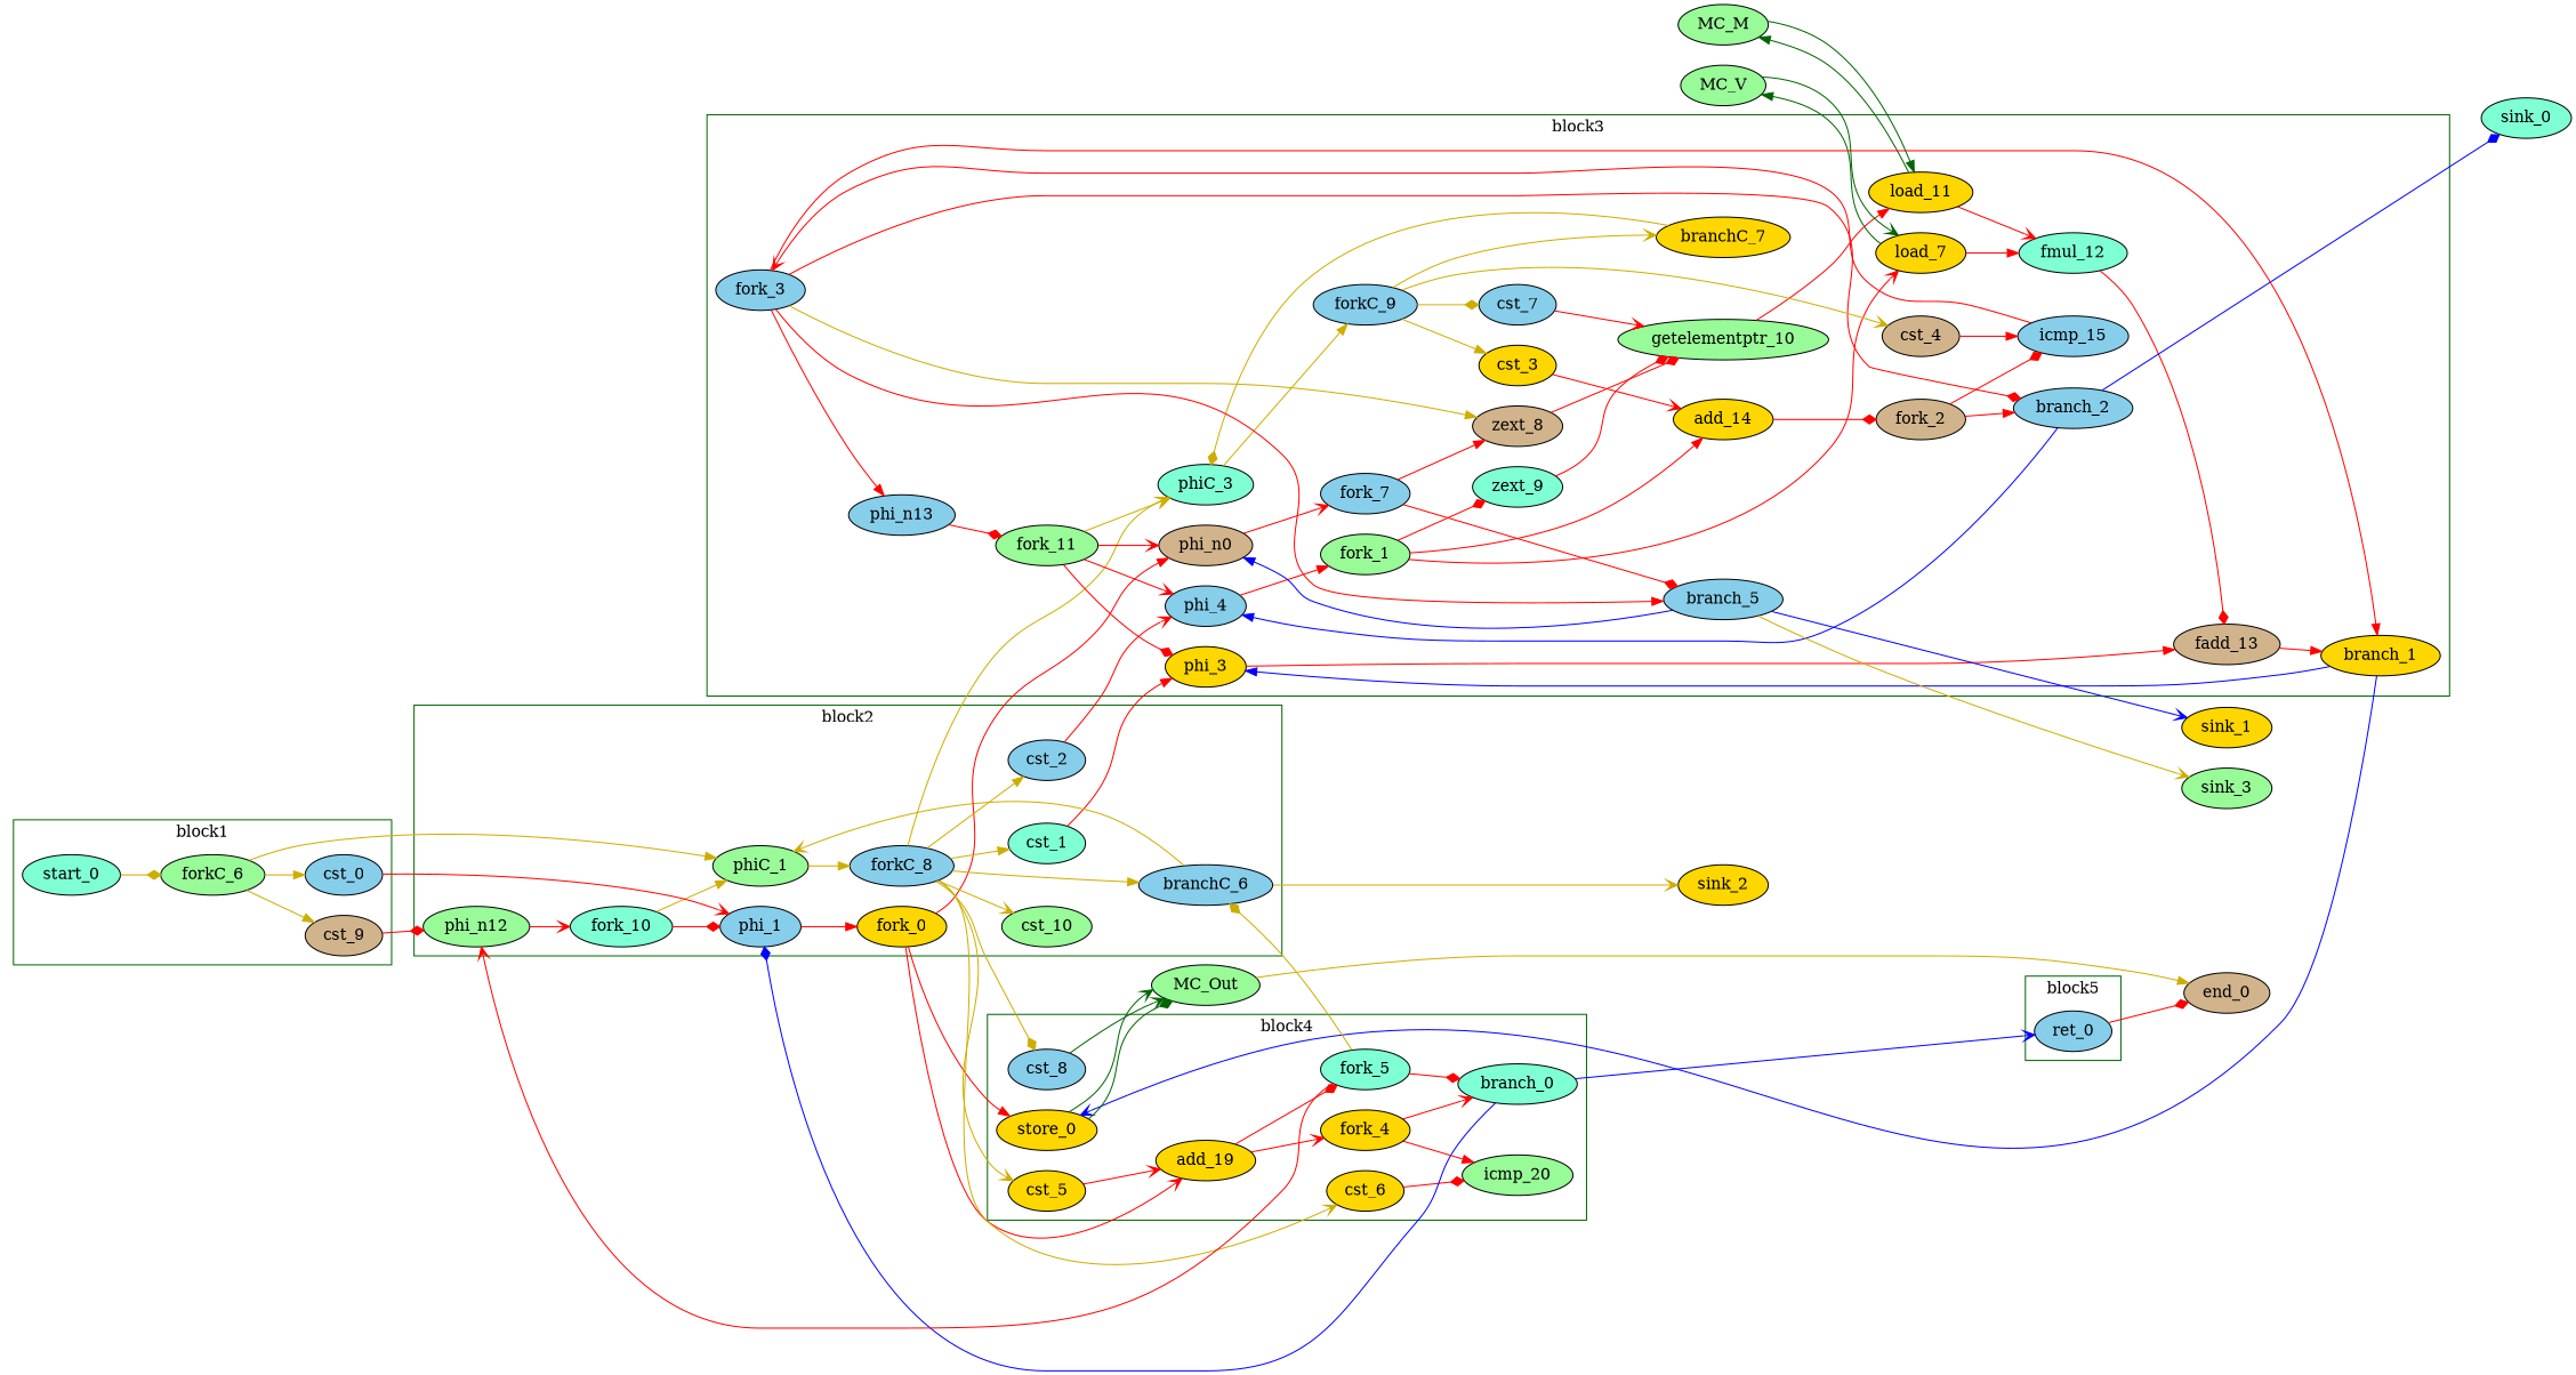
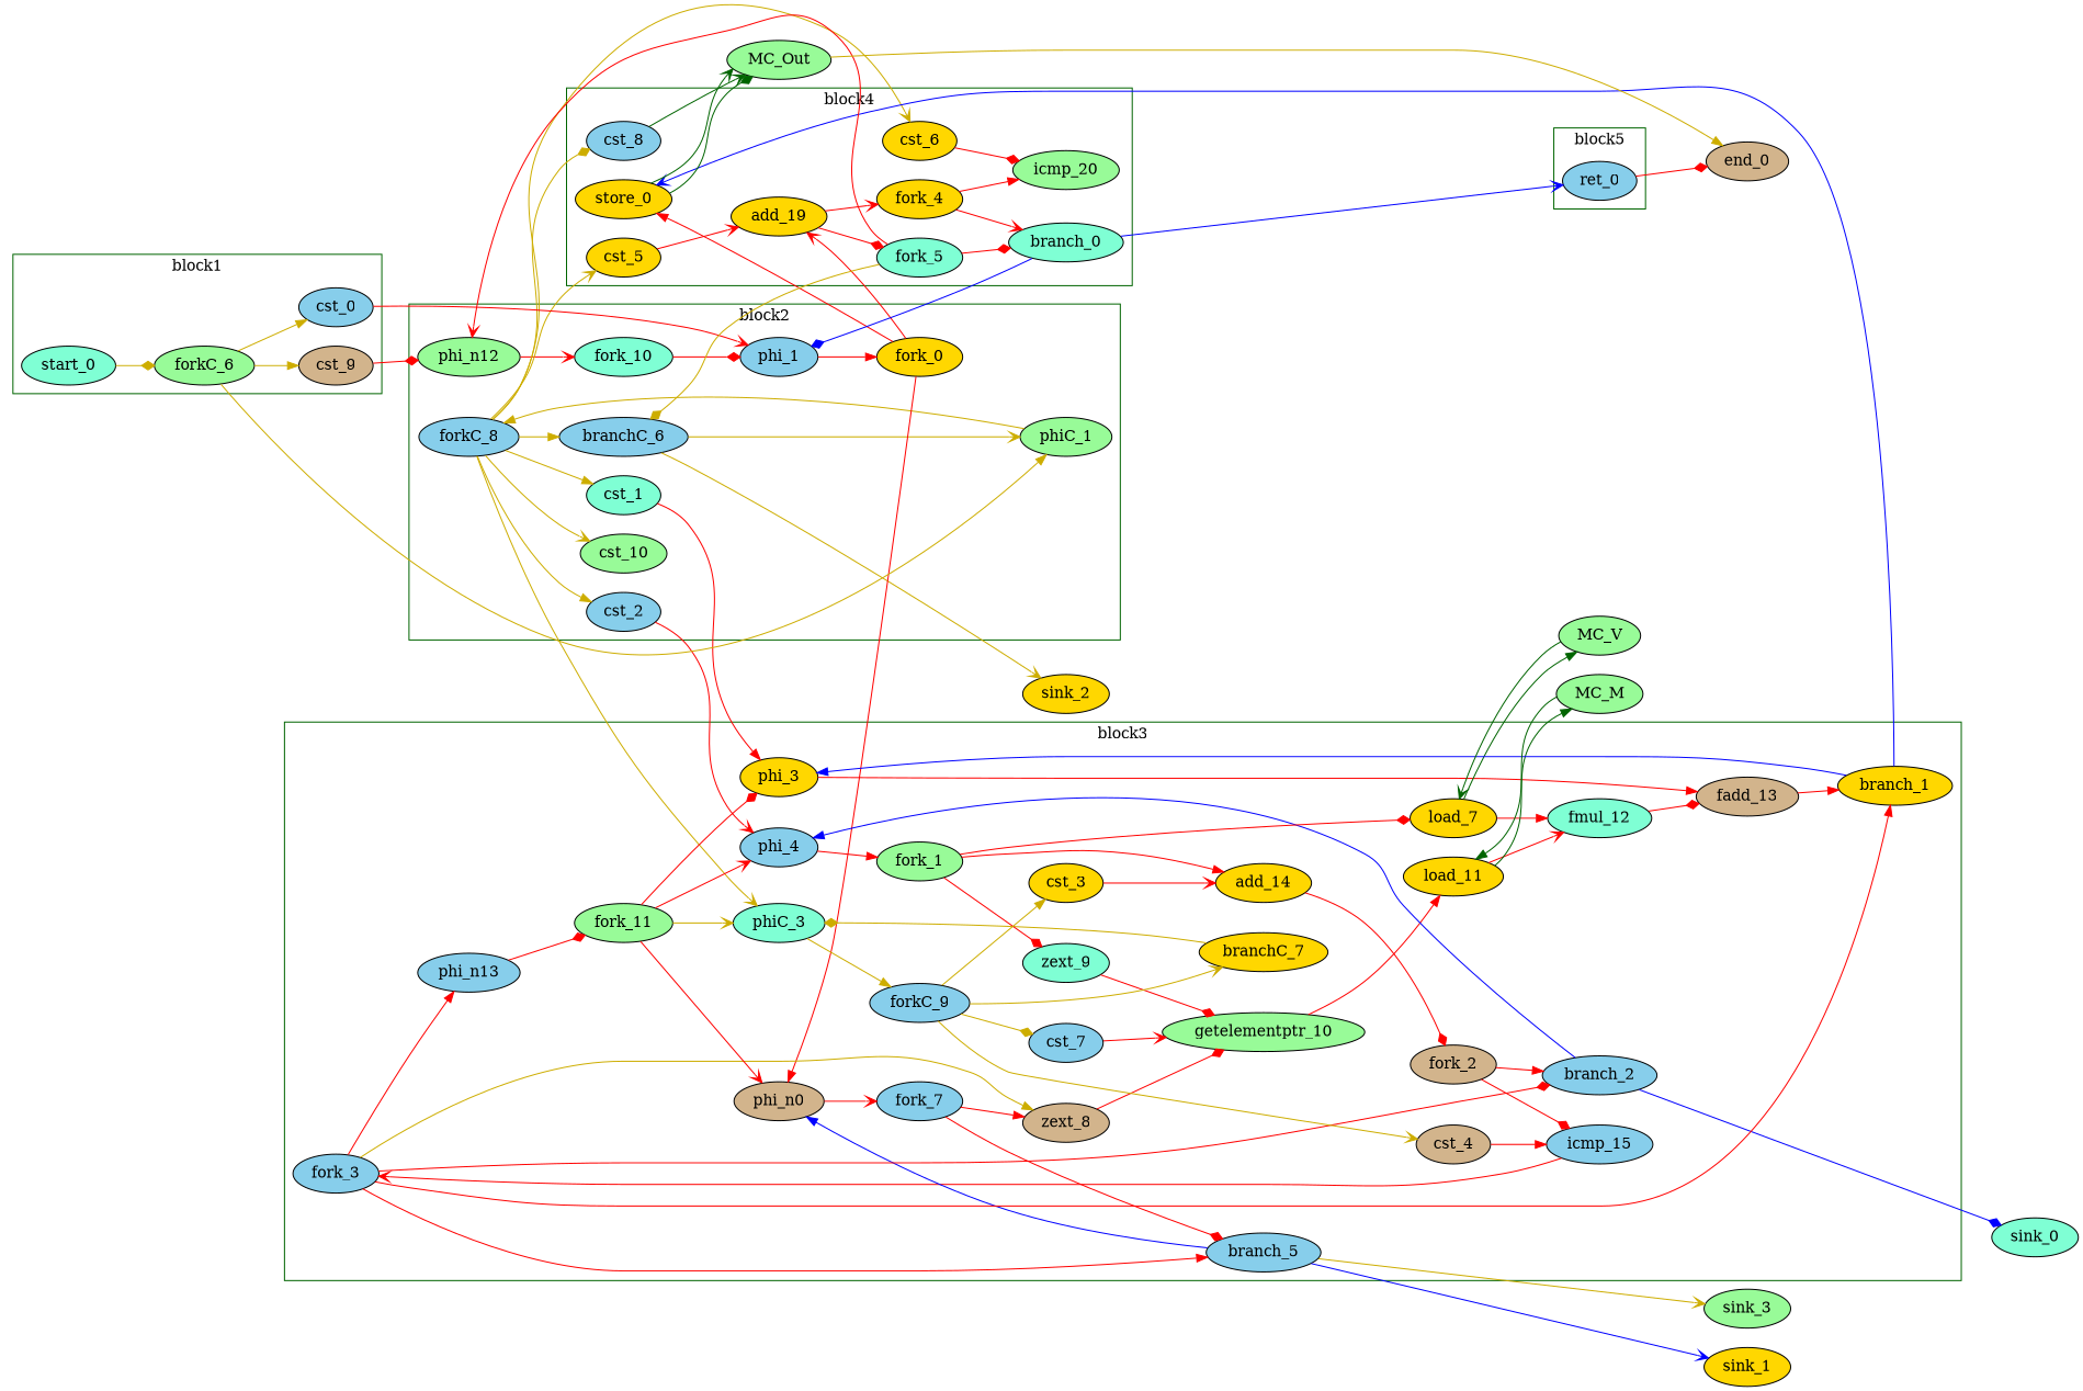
  digraph {
    rankdir=LR
    splines=spline
    node [bbID=3 fillcolor=skyblue in="in1:0" out="out1:32" style=filled tagged=false tagger_id=-1 taggers_num=0 type=Operator]
    edge [arrowhead=normal color=red from=out1 to=in1]
    phi_1 [bbID=2 delay=0.366 in="in1?:1 in2:32 in3:32 " type=Mux]
    cst_1 [bbID=2 fillcolor=aquamarine type=Constant value="0x00000000"]
    cst_2 [bbID=2 type=Constant value="0x00000000"]
    phiC_1 [bbID=2 delay=0.166 fillcolor=palegreen in="in1?:1 in2:0 in3:0 " out="out1:0" type=Mux]
    phi_n12 [bbID=2 delay=0.366 fillcolor=palegreen in="in1:1 in2:1 " out="out1:1" type=Merge]
    branchC_6 [bbID=2 in="in1:0 in2?:1" out="out1+:0 out2-:0" type=Branch]
    cst_10 [bbID=2 fillcolor=palegreen out="out1:1" type=Constant value="0x00000000"]
    fork_0 [bbID=2 fillcolor=gold in="in1:32" out="out1:32 out2:32 out3:32 " type=Fork]
    forkC_8 [bbID=2 out="out1:0 out2:0 out3:0 out4:0 out5:0 out6:0 out7:0 out8:0 " type=Fork]
    fork_10 [bbID=2 fillcolor=aquamarine in="in1:1" out="out1:1 out2:1 " type=Fork]
    cst_0 [bbID=1 type=Constant value="0x00000000"]
    start_0 [bbID=1 control=true fillcolor=aquamarine out="out1:0" type=Entry]
    cst_9 [bbID=1 fillcolor=tan out="out1:1" type=Constant value="0x00000000"]
    forkC_6 [bbID=1 fillcolor=palegreen out="out1:0 out2:0 out3:0 " type=Fork]
    phi_3 [delay=0.366 fillcolor=gold in="in1?:1 in2:32 in3:32 " type=Mux]
    phi_4 [delay=0.366 in="in1?:1 in2:32 in3:32 " type=Mux]
    load_7 [II=1 delay=0.000 fillcolor=gold in="in1:32 in2:32" latency=2 offset=0 op=mc_load_op out="out1:32 out2:32 " portId=0]
    zext_8 [II=1 delay=0.000 fillcolor=tan in="in1:32 " latency=0 op=zext_op out="out1:32 "]
    zext_9 [II=1 delay=0.000 fillcolor=aquamarine in="in1:32 " latency=0 op=zext_op out="out1:32 "]
    getelementptr_10 [II=1 constants=1 delay=2.966 fillcolor=palegreen in="in1:32 in2:32 in3:32 " latency=0 op=getelementptr_op out="out1:32 "]
    load_11 [II=1 delay=0.000 fillcolor=gold in="in1:32 in2:32" latency=2 offset=0 op=mc_load_op out="out1:32 out2:32 " portId=0]
    fmul_12 [II=1 delay=0.966 fillcolor=aquamarine in="in1:32 in2:32 " latency=6 op=fmul_op out="out1:32 "]
    fadd_13 [II=1 delay=0.966 fillcolor=tan in="in1:32 in2:32 " latency=10 op=fadd_op out="out1:32 "]
    cst_3 [fillcolor=gold type=Constant value="0x00000001"]
    add_14 [II=1 delay=1.693 fillcolor=gold in="in1:32 in2:32 " latency=0 op=add_op out="out1:32 "]
    cst_4 [fillcolor=tan type=Constant value="0x0000001E"]
    icmp_15 [II=1 delay=1.530 in="in1:32 in2:32 " latency=0 op=icmp_ult_op out="out1:1 "]
    cst_7 [type=Constant value="0x0000001E"]
    phi_n0 [delay=0.366 fillcolor=tan in="in1?:1 in2:32 in3:32 " type=Mux]
    phiC_3 [delay=0.166 fillcolor=aquamarine in="in1?:1 in2:0 in3:0 " out="out1:0" type=Mux]
    branch_1 [fillcolor=gold in="in1:32 in2?:1" out="out1+:32 out2-:32" type=Branch]
    phi_n13 [delay=0.366 in="in1:1" out="out1:1" type="init Bool false"]
    branch_2 [in="in1:32 in2?:1" out="out1+:32 out2-:32" type=Branch]
    branch_5 [in="in1:32 in2?:1" out="out1+:32 out2-:32" type=Branch]
    branchC_7 [fillcolor=gold in="in1:0 in2?:1" out="out1+:0 out2-:0" type=Branch]
    fork_1 [fillcolor=palegreen in="in1:32" out="out1:32 out2:32 out3:32 " type=Fork]
    fork_2 [fillcolor=tan in="in1:32" out="out1:32 out2:32 " type=Fork]
    fork_3 [in="in1:1" out="out1:1 out2:1 out3:1 out4:1 out5:1 " type=Fork]
    fork_7 [in="in1:32" out="out1:32 out2:32 " type=Fork]
    forkC_9 [out="out1:0 out2:0 out3:0 out4:0 " type=Fork]
    fork_11 [fillcolor=palegreen in="in1:1" out="out1:1 out2:1 out3:1 out4:1 " type=Fork]
    store_0 [II=1 bbID=4 delay=0.000 fillcolor=gold in="in1:32 in2:32 " latency=0 offset=0 op=mc_store_op out="out1:32 out2:32 " portId=0]
    cst_5 [bbID=4 fillcolor=gold type=Constant value="0x00000001"]
    add_19 [II=1 bbID=4 delay=1.693 fillcolor=gold in="in1:32 in2:32 " latency=0 op=add_op out="out1:32 "]
    cst_6 [bbID=4 fillcolor=gold type=Constant value="0x0000001E"]
    icmp_20 [II=1 bbID=4 delay=1.530 fillcolor=palegreen in="in1:32 in2:32 " latency=0 op=icmp_ult_op out="out1:1 "]
    cst_8 [bbID=4 type=Constant value="0x00000001"]
    branch_0 [bbID=4 fillcolor=aquamarine in="in1:32 in2?:1" out="out1+:32 out2-:32" type=Branch]
    fork_4 [bbID=4 fillcolor=gold in="in1:32" out="out1:32 out2:32 " type=Fork]
    fork_5 [bbID=4 fillcolor=aquamarine in="in1:1" out="out1:1 out2:1 out3:1 " type=Fork]
    ret_0 [II=1 bbID=5 delay=0.000 in="in1:32 " latency=0 op=ret_op out="out1:32 "]
    sink_2 [bbID=0 fillcolor=gold type=Sink out="" tagged="" tagger_id="" taggers_num=""]
    MC_V [bbID=0 bbcount=0 fillcolor=palegreen in="in1:32*l0a " ldcount=1 memory=V out="out1:32*l0d out2:0*e " stcount=0 type=MC tagged="" tagger_id="" taggers_num=""]
    MC_M [bbID=0 bbcount=0 fillcolor=palegreen in="in1:32*l0a " ldcount=1 memory=M out="out1:32*l0d out2:0*e " stcount=0 type=MC tagged="" tagger_id="" taggers_num=""]
    sink_0 [bbID=0 fillcolor=aquamarine in="in1:32" type=Sink out="" tagged="" tagger_id="" taggers_num=""]
    sink_1 [bbID=0 fillcolor=gold in="in1:32" type=Sink out="" tagged="" tagger_id="" taggers_num=""]
    sink_3 [bbID=0 fillcolor=palegreen type=Sink out="" tagged="" tagger_id="" taggers_num=""]
    MC_Out [bbID=0 bbcount=1 fillcolor=palegreen in="in1:32*c0 in2:32*s0a in3:32*s0d " ldcount=0 memory=Out out="out1:0*e " stcount=1 type=MC tagged="" tagger_id="" taggers_num=""]
    end_0 [bbID=0 fillcolor=tan in="in1:0*e in2:0*e in3:0*e  in4:32 " type=Exit tagged="" tagger_id="" taggers_num=""]
    subgraph cluster_1 {
      color=darkgreen
      label=block2
      phi_1
      cst_1
      cst_2
      phiC_1
      phi_n12
      branchC_6
      cst_10
      fork_0
      forkC_8
      fork_10
    }
    subgraph cluster_2 {
      color=darkgreen
      label=block1
      cst_0
      start_0
      cst_9
      forkC_6
    }
    subgraph cluster_3 {
      color=darkgreen
      label=block3
      phi_3
      phi_4
      load_7
      zext_8
      zext_9
      getelementptr_10
      load_11
      fmul_12
      fadd_13
      cst_3
      add_14
      cst_4
      icmp_15
      cst_7
      phi_n0
      phiC_3
      branch_1
      phi_n13
      branch_2
      branch_5
      branchC_7
      fork_1
      fork_2
      fork_3
      fork_7
      forkC_9
      fork_11
    }
    subgraph cluster_4 {
      color=darkgreen
      label=block4
      store_0
      cst_5
      add_19
      cst_6
      icmp_20
      cst_8
      branch_0
      fork_4
      fork_5
    }
    subgraph cluster_5 {
      color=darkgreen
      label=block5
      ret_0
    }
    phi_1 -> fork_0
    cst_1 -> phi_3 [to=in2]
    cst_2 -> phi_4 [arrowhead=vee to=in2]
    phiC_1 -> forkC_8 [color=gold3]
    phi_n12 -> fork_10 [arrowhead=vee]
    branchC_6 -> phiC_1 [arrowhead=vee color=gold3 minlen=3 to=in3]
    branchC_6 -> sink_2 [arrowhead=vee color=gold3 from=out2 minlen=3]
    fork_0 -> phi_n0 [to=in2]
    fork_0 -> store_0 [from=out3 to=in2]
    fork_0 -> add_19 [arrowhead=vee from=out2]
    forkC_8 -> cst_1 [color=gold3]
    forkC_8 -> cst_2 [color=gold3 from=out3]
    forkC_8 -> branchC_6 [color=gold3 from=out2]
    forkC_8 -> cst_10 [arrowhead=vee color=gold3 from=out8]
    forkC_8 -> phiC_3 [arrowhead=vee color=gold3 from=out4 to=in2]
    forkC_8 -> cst_5 [arrowhead=vee color=gold3 from=out5]
    forkC_8 -> cst_6 [arrowhead=vee color=gold3 from=out6]
    forkC_8 -> cst_8 [arrowhead=diamond color=gold3 from=out7]
    fork_10 -> phi_1 [arrowhead=diamond]
-   fork_10 -> phiC_1 [color=gold3 from=out2]
    cst_0 -> phi_1 [arrowhead=vee to=in2]
    start_0 -> forkC_6 [arrowhead=diamond color=gold3]
    cst_9 -> phi_n12 [arrowhead=diamond]
    forkC_6 -> phiC_1 [color=gold3 from=out2 to=in2]
    forkC_6 -> cst_0 [color=gold3]
    forkC_6 -> cst_9 [color=gold3 from=out3]
    phi_3 -> fadd_13
    phi_4 -> fork_1
    load_7 -> fmul_12
    load_7 -> MC_V [color=darkgreen from=out2 mem_address=true]
    zext_8 -> getelementptr_10 [arrowhead=diamond]
    zext_9 -> getelementptr_10 [arrowhead=diamond to=in2]
    getelementptr_10 -> load_11 [to=in2]
    load_11 -> fmul_12 [arrowhead=vee to=in2]
    load_11 -> MC_M [color=darkgreen from=out2 mem_address=true]
    fmul_12 -> fadd_13 [arrowhead=diamond to=in2]
    fadd_13 -> branch_1
    cst_3 -> add_14 [arrowhead=vee to=in2]
    add_14 -> fork_2 [arrowhead=diamond]
    cst_4 -> icmp_15 [to=in2]
    icmp_15 -> fork_3 [arrowhead=vee]
    cst_7 -> getelementptr_10 [arrowhead=vee to=in3]
    phi_n0 -> fork_7 [arrowhead=vee]
    phiC_3 -> forkC_9 [color=gold3]
    branch_1 -> phi_3 [color=blue minlen=3 to=in3]
    branch_1 -> store_0 [arrowhead=vee color=blue from=out2 minlen=3]
    phi_n13 -> fork_11 [arrowhead=diamond]
    branch_2 -> phi_4 [color=blue minlen=3 to=in3]
    branch_2 -> sink_0 [arrowhead=diamond color=blue from=out2 minlen=3]
    branch_5 -> phi_n0 [color=blue minlen=3 to=in3]
    branch_5 -> sink_1 [arrowhead=vee color=blue from=out2 minlen=3]
    branch_5 -> sink_3 [arrowhead=vee color=gold3 from=out2 minlen=3]
    branchC_7 -> phiC_3 [arrowhead=diamond color=gold3 minlen=3 to=in3]
-   fork_1 -> load_7 [arrowhead=vee from=out3 to=in2]
+   fork_1 -> load_7 [arrowhead=diamond from=out3 to=in2]
    fork_1 -> zext_9 [arrowhead=diamond]
    fork_1 -> add_14 [from=out2]
    fork_2 -> icmp_15 [arrowhead=diamond]
    fork_2 -> branch_2 [from=out2]
    fork_3 -> zext_8 [color=gold3 from=out5 to=in2]
    fork_3 -> branch_1 [from=out2 to=in2]
    fork_3 -> phi_n13
    fork_3 -> branch_2 [arrowhead=diamond from=out3 to=in2]
    fork_3 -> branch_5 [from=out4 to=in2]
    fork_7 -> zext_8
    fork_7 -> branch_5 [arrowhead=diamond from=out2]
    forkC_9 -> cst_3 [color=gold3]
    forkC_9 -> cst_4 [arrowhead=vee color=gold3 from=out3]
    forkC_9 -> cst_7 [arrowhead=diamond color=gold3 from=out4]
    forkC_9 -> branchC_7 [arrowhead=vee color=gold3 from=out2]
    fork_11 -> phi_3 [arrowhead=diamond]
    fork_11 -> phi_4 [arrowhead=vee from=out2]
    fork_11 -> phi_n0 [arrowhead=vee from=out3]
    fork_11 -> phiC_3 [arrowhead=vee color=gold3 from=out4]
    store_0 -> MC_Out [arrowhead=diamond color=darkgreen from=out2 mem_address=true to=in2]
    store_0 -> MC_Out [arrowhead=vee color=darkgreen mem_address=false to=in3]
    cst_5 -> add_19 [arrowhead=vee to=in2]
    add_19 -> fork_4 [arrowhead=vee]
    add_19 -> fork_5 [arrowhead=diamond]
    cst_6 -> icmp_20 [arrowhead=diamond to=in2]
    cst_8 -> MC_Out [arrowhead=vee color=darkgreen]
    branch_0 -> phi_1 [arrowhead=diamond color=blue minlen=3 to=in3]
    branch_0 -> ret_0 [arrowhead=vee color=blue from=out2 minlen=3]
    fork_4 -> icmp_20
    fork_4 -> branch_0 [arrowhead=vee from=out2]
    fork_5 -> phi_n12 [arrowhead=vee from=out2 to=in2]
    fork_5 -> branchC_6 [arrowhead=diamond color=gold3 from=out3 to=in2]
    fork_5 -> branch_0 [arrowhead=diamond to=in2]
    ret_0 -> end_0 [arrowhead=diamond to=in4]
    MC_V -> load_7 [arrowhead=vee color=darkgreen mem_address=false]
    MC_M -> load_11 [color=darkgreen mem_address=false]
    MC_Out -> end_0 [color=gold3 to=in3]
  }
